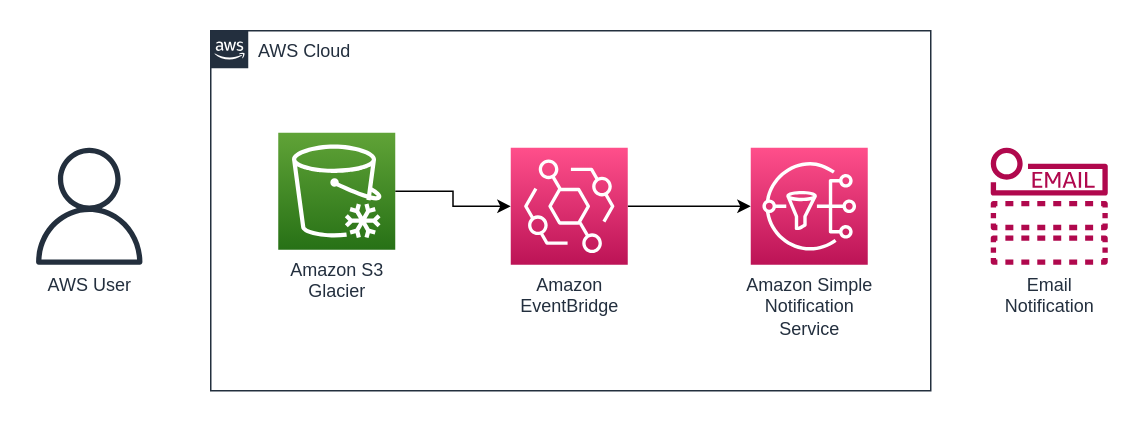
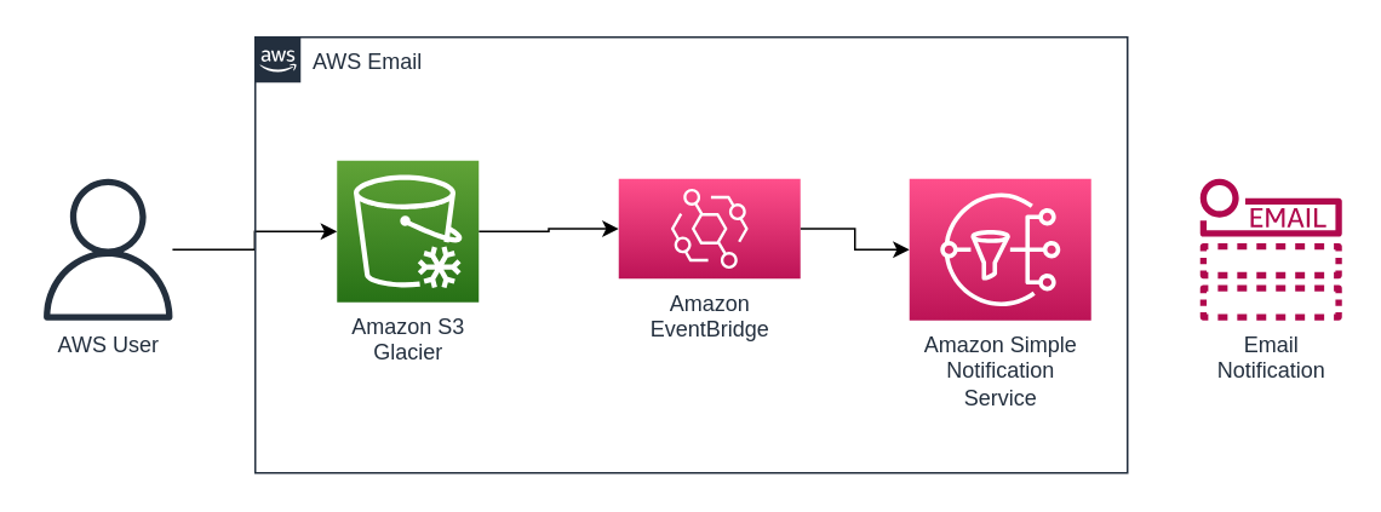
  <mxCell id="0" />
  <mxCell id="1" parent="0" />
+ <mxCell id="2" style="edgeStyle=orthogonalEdgeStyle;rounded=0;orthogonalLoop=1;jettySize=auto;html=1;" edge="1" parent="1" source="3" target="5"><mxGeometry relative="1" as="geometry" /></mxCell>
  <mxCell id="3" value="AWS User" style="sketch=0;outlineConnect=0;fontColor=#232F3E;gradientColor=none;fillColor=#232F3D;strokeColor=none;dashed=0;verticalLabelPosition=bottom;verticalAlign=top;align=center;html=1;fontSize=12;fontStyle=0;aspect=fixed;pointerEvents=1;shape=mxgraph.aws4.user;" vertex="1" parent="1"><mxGeometry x="20" y="98" width="78" height="78" as="geometry" /></mxCell>
  <mxCell id="4" style="edgeStyle=orthogonalEdgeStyle;rounded=0;orthogonalLoop=1;jettySize=auto;html=1;exitX=1;exitY=0.5;exitDx=0;exitDy=0;exitPerimeter=0;" edge="1" parent="1" source="5" target="7"><mxGeometry relative="1" as="geometry" /></mxCell>
  <mxCell id="5" value="Amazon S3 &lt;br&gt;Glacier" style="sketch=0;points=[[0,0,0],[0.25,0,0],[0.5,0,0],[0.75,0,0],[1,0,0],[0,1,0],[0.25,1,0],[0.5,1,0],[0.75,1,0],[1,1,0],[0,0.25,0],[0,0.5,0],[0,0.75,0],[1,0.25,0],[1,0.5,0],[1,0.75,0]];outlineConnect=0;fontColor=#232F3E;gradientColor=#60A337;gradientDirection=north;fillColor=#277116;strokeColor=#ffffff;dashed=0;verticalLabelPosition=bottom;verticalAlign=top;align=center;html=1;fontSize=12;fontStyle=0;aspect=fixed;shape=mxgraph.aws4.resourceIcon;resIcon=mxgraph.aws4.glacier;" vertex="1" parent="1"><mxGeometry x="185" y="88" width="78" height="78" as="geometry" /></mxCell>
  <mxCell id="6" style="edgeStyle=orthogonalEdgeStyle;rounded=0;orthogonalLoop=1;jettySize=auto;html=1;exitX=1;exitY=0.5;exitDx=0;exitDy=0;exitPerimeter=0;" edge="1" parent="1" source="7" target="8"><mxGeometry relative="1" as="geometry" /></mxCell>
- <mxCell id="7" value="Amazon&lt;br&gt;EventBridge" style="sketch=0;points=[[0,0,0],[0.25,0,0],[0.5,0,0],[0.75,0,0],[1,0,0],[0,1,0],[0.25,1,0],[0.5,1,0],[0.75,1,0],[1,1,0],[0,0.25,0],[0,0.5,0],[0,0.75,0],[1,0.25,0],[1,0.5,0],[1,0.75,0]];outlineConnect=0;fontColor=#232F3E;gradientColor=#FF4F8B;gradientDirection=north;fillColor=#BC1356;strokeColor=#ffffff;dashed=0;verticalLabelPosition=bottom;verticalAlign=top;align=center;html=1;fontSize=12;fontStyle=0;aspect=fixed;shape=mxgraph.aws4.resourceIcon;resIcon=mxgraph.aws4.eventbridge;" vertex="1" parent="1"><mxGeometry x="340" y="98" width="78" height="78" as="geometry" /></mxCell>
- <mxCell id="8" value="Amazon Simple&lt;br&gt;Notification&lt;br&gt;Service" style="sketch=0;points=[[0,0,0],[0.25,0,0],[0.5,0,0],[0.75,0,0],[1,0,0],[0,1,0],[0.25,1,0],[0.5,1,0],[0.75,1,0],[1,1,0],[0,0.25,0],[0,0.5,0],[0,0.75,0],[1,0.25,0],[1,0.5,0],[1,0.75,0]];outlineConnect=0;fontColor=#232F3E;gradientColor=#FF4F8B;gradientDirection=north;fillColor=#BC1356;strokeColor=#ffffff;dashed=0;verticalLabelPosition=bottom;verticalAlign=top;align=center;html=1;fontSize=12;fontStyle=0;aspect=fixed;shape=mxgraph.aws4.resourceIcon;resIcon=mxgraph.aws4.sns;" vertex="1" parent="1"><mxGeometry x="500" y="98" width="78" height="78" as="geometry" /></mxCell>
+ <mxCell id="7" value="Amazon&lt;br&gt;EventBridge" style="sketch=0;points=[[0,0,0],[0.25,0,0],[0.5,0,0],[0.75,0,0],[1,0,0],[0,1,0],[0.25,1,0],[0.5,1,0],[0.75,1,0],[1,1,0],[0,0.25,0],[0,0.5,0],[0,0.75,0],[1,0.25,0],[1,0.5,0],[1,0.75,0]];outlineConnect=0;fontColor=#232F3E;gradientColor=#FF4F8B;gradientDirection=north;fillColor=#BC1356;strokeColor=#ffffff;dashed=0;verticalLabelPosition=bottom;verticalAlign=top;align=center;html=1;fontSize=12;fontStyle=0;aspect=fixed;shape=mxgraph.aws4.resourceIcon;resIcon=mxgraph.aws4.eventbridge;" vertex="1" parent="1"><mxGeometry x="340" y="98" width="100" height="55" as="geometry" /></mxCell>
+ <mxCell id="8" value="Amazon Simple&lt;br&gt;Notification&lt;br&gt;Service" style="sketch=0;points=[[0,0,0],[0.25,0,0],[0.5,0,0],[0.75,0,0],[1,0,0],[0,1,0],[0.25,1,0],[0.5,1,0],[0.75,1,0],[1,1,0],[0,0.25,0],[0,0.5,0],[0,0.75,0],[1,0.25,0],[1,0.5,0],[1,0.75,0]];outlineConnect=0;fontColor=#232F3E;gradientColor=#FF4F8B;gradientDirection=north;fillColor=#BC1356;strokeColor=#ffffff;dashed=0;verticalLabelPosition=bottom;verticalAlign=top;align=center;html=1;fontSize=12;fontStyle=0;aspect=fixed;shape=mxgraph.aws4.resourceIcon;resIcon=mxgraph.aws4.sns;" vertex="1" parent="1"><mxGeometry x="500" y="98" width="100" height="78" as="geometry" /></mxCell>
  <mxCell id="9" value="Email&lt;br&gt;Notification" style="sketch=0;outlineConnect=0;fontColor=#232F3E;gradientColor=none;fillColor=#B0084D;strokeColor=none;dashed=0;verticalLabelPosition=bottom;verticalAlign=top;align=center;html=1;fontSize=12;fontStyle=0;aspect=fixed;pointerEvents=1;shape=mxgraph.aws4.email_notification;" vertex="1" parent="1"><mxGeometry x="660" y="98" width="78" height="78" as="geometry" /></mxCell>
- <mxCell id="10" value="AWS Cloud" style="points=[[0,0],[0.25,0],[0.5,0],[0.75,0],[1,0],[1,0.25],[1,0.5],[1,0.75],[1,1],[0.75,1],[0.5,1],[0.25,1],[0,1],[0,0.75],[0,0.5],[0,0.25]];outlineConnect=0;gradientColor=none;html=1;whiteSpace=wrap;fontSize=12;fontStyle=0;container=1;pointerEvents=0;collapsible=0;recursiveResize=0;shape=mxgraph.aws4.group;grIcon=mxgraph.aws4.group_aws_cloud_alt;strokeColor=#232F3E;fillColor=none;verticalAlign=top;align=left;spacingLeft=30;fontColor=#232F3E;dashed=0;" vertex="1" parent="1"><mxGeometry x="140" y="20" width="480" height="240" as="geometry" /></mxCell>
+ <mxCell id="10" value="AWS Email" style="points=[[0,0],[0.25,0],[0.5,0],[0.75,0],[1,0],[1,0.25],[1,0.5],[1,0.75],[1,1],[0.75,1],[0.5,1],[0.25,1],[0,1],[0,0.75],[0,0.5],[0,0.25]];outlineConnect=0;gradientColor=none;html=1;whiteSpace=wrap;fontSize=12;fontStyle=0;container=1;pointerEvents=0;collapsible=0;recursiveResize=0;shape=mxgraph.aws4.group;grIcon=mxgraph.aws4.group_aws_cloud_alt;strokeColor=#232F3E;fillColor=none;verticalAlign=top;align=left;spacingLeft=30;fontColor=#232F3E;dashed=0;" vertex="1" parent="1"><mxGeometry x="140" y="20" width="480" height="240" as="geometry" /></mxCell>
